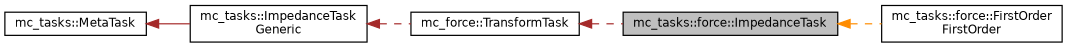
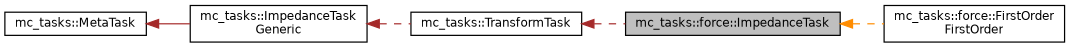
  digraph {
    rankdir=LR
    node [color=black fillcolor=white fontname=Helvetica fontsize=10 shape=record style=filled]
    edge [color=brown dir=back fontname=Helvetica fontsize=10 labelfontname=Helvetica labelfontsize=10 style=dashed]
    n1 [fillcolor=grey75 fontcolor=black height=0.2 label="mc_tasks::force::ImpedanceTask" width=0.4]
    n2 [height=0.2 label="mc_tasks::force::FirstOrder\lFirstOrder" width=0.4]
-   n3 [height=0.2 label="mc_force::TransformTask" width=0.4]
+   n3 [height=0.2 label="mc_tasks::TransformTask" width=0.4]
    n4 [height=0.2 label="mc_tasks::ImpedanceTask\lGeneric" width=0.4]
    n5 [height=0.2 label="mc_tasks::MetaTask" width=0.4]
    n1 -> n2 [color=darkorange]
    n3 -> n1
    n4 -> n3
    n5 -> n4 [style=solid]
  }
